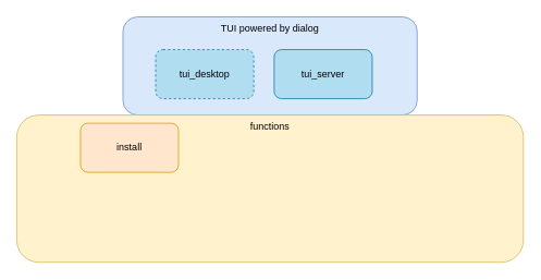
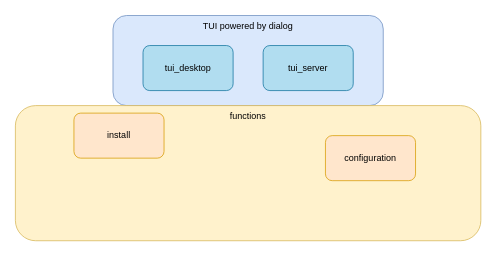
  <mxCell id="0" />
  <mxCell id="1" parent="0" />
  <mxCell id="2" value="" style="rounded=1;whiteSpace=wrap;html=1;fillColor=#dae8fc;strokeColor=#6c8ebf;" vertex="1" parent="1"><mxGeometry x="150" y="20" width="360" height="120" as="geometry" /></mxCell>
  <mxCell id="3" value="TUI powered by dialog" style="text;html=1;align=center;verticalAlign=middle;whiteSpace=wrap;rounded=0;" vertex="1" parent="1"><mxGeometry x="235" y="20" width="190" height="30" as="geometry" /></mxCell>
- <mxCell id="4" value="tui_desktop" style="rounded=1;whiteSpace=wrap;html=1;fillColor=#b1ddf0;strokeColor=#10739e;dashed=1;" vertex="1" parent="1"><mxGeometry x="190" y="60" width="120" height="60" as="geometry" /></mxCell>
- <mxCell id="5" value="tui_server" style="rounded=1;whiteSpace=wrap;html=1;fillColor=#b1ddf0;strokeColor=#10739e;" vertex="1" parent="1"><mxGeometry x="335" y="60" width="120" height="60" as="geometry" /></mxCell>
+ <mxCell id="4" value="tui_desktop" style="rounded=1;whiteSpace=wrap;html=1;fillColor=#b1ddf0;strokeColor=#10739e;" vertex="1" parent="1"><mxGeometry x="190" y="60" width="120" height="60" as="geometry" /></mxCell>
+ <mxCell id="5" value="tui_server" style="rounded=1;whiteSpace=wrap;html=1;fillColor=#b1ddf0;strokeColor=#10739e;" vertex="1" parent="1"><mxGeometry x="350" y="60" width="120" height="60" as="geometry" /></mxCell>
  <mxCell id="6" value="" style="rounded=1;whiteSpace=wrap;html=1;fillColor=#fff2cc;strokeColor=#d6b656;" vertex="1" parent="1"><mxGeometry x="20" y="140" width="620" height="180" as="geometry" /></mxCell>
  <mxCell id="7" value="functions" style="text;html=1;align=center;verticalAlign=middle;whiteSpace=wrap;rounded=0;" vertex="1" parent="1"><mxGeometry x="300" y="140" width="60" height="30" as="geometry" /></mxCell>
  <mxCell id="8" value="install" style="rounded=1;whiteSpace=wrap;html=1;fillColor=#ffe6cc;strokeColor=#d79b00;" vertex="1" parent="1"><mxGeometry x="98" y="150" width="120" height="60" as="geometry" /></mxCell>
+ <mxCell id="9" value="configuration" style="rounded=1;whiteSpace=wrap;html=1;fillColor=#ffe6cc;strokeColor=#d79b00;" vertex="1" parent="1"><mxGeometry x="433" y="180" width="120" height="60" as="geometry" /></mxCell>
